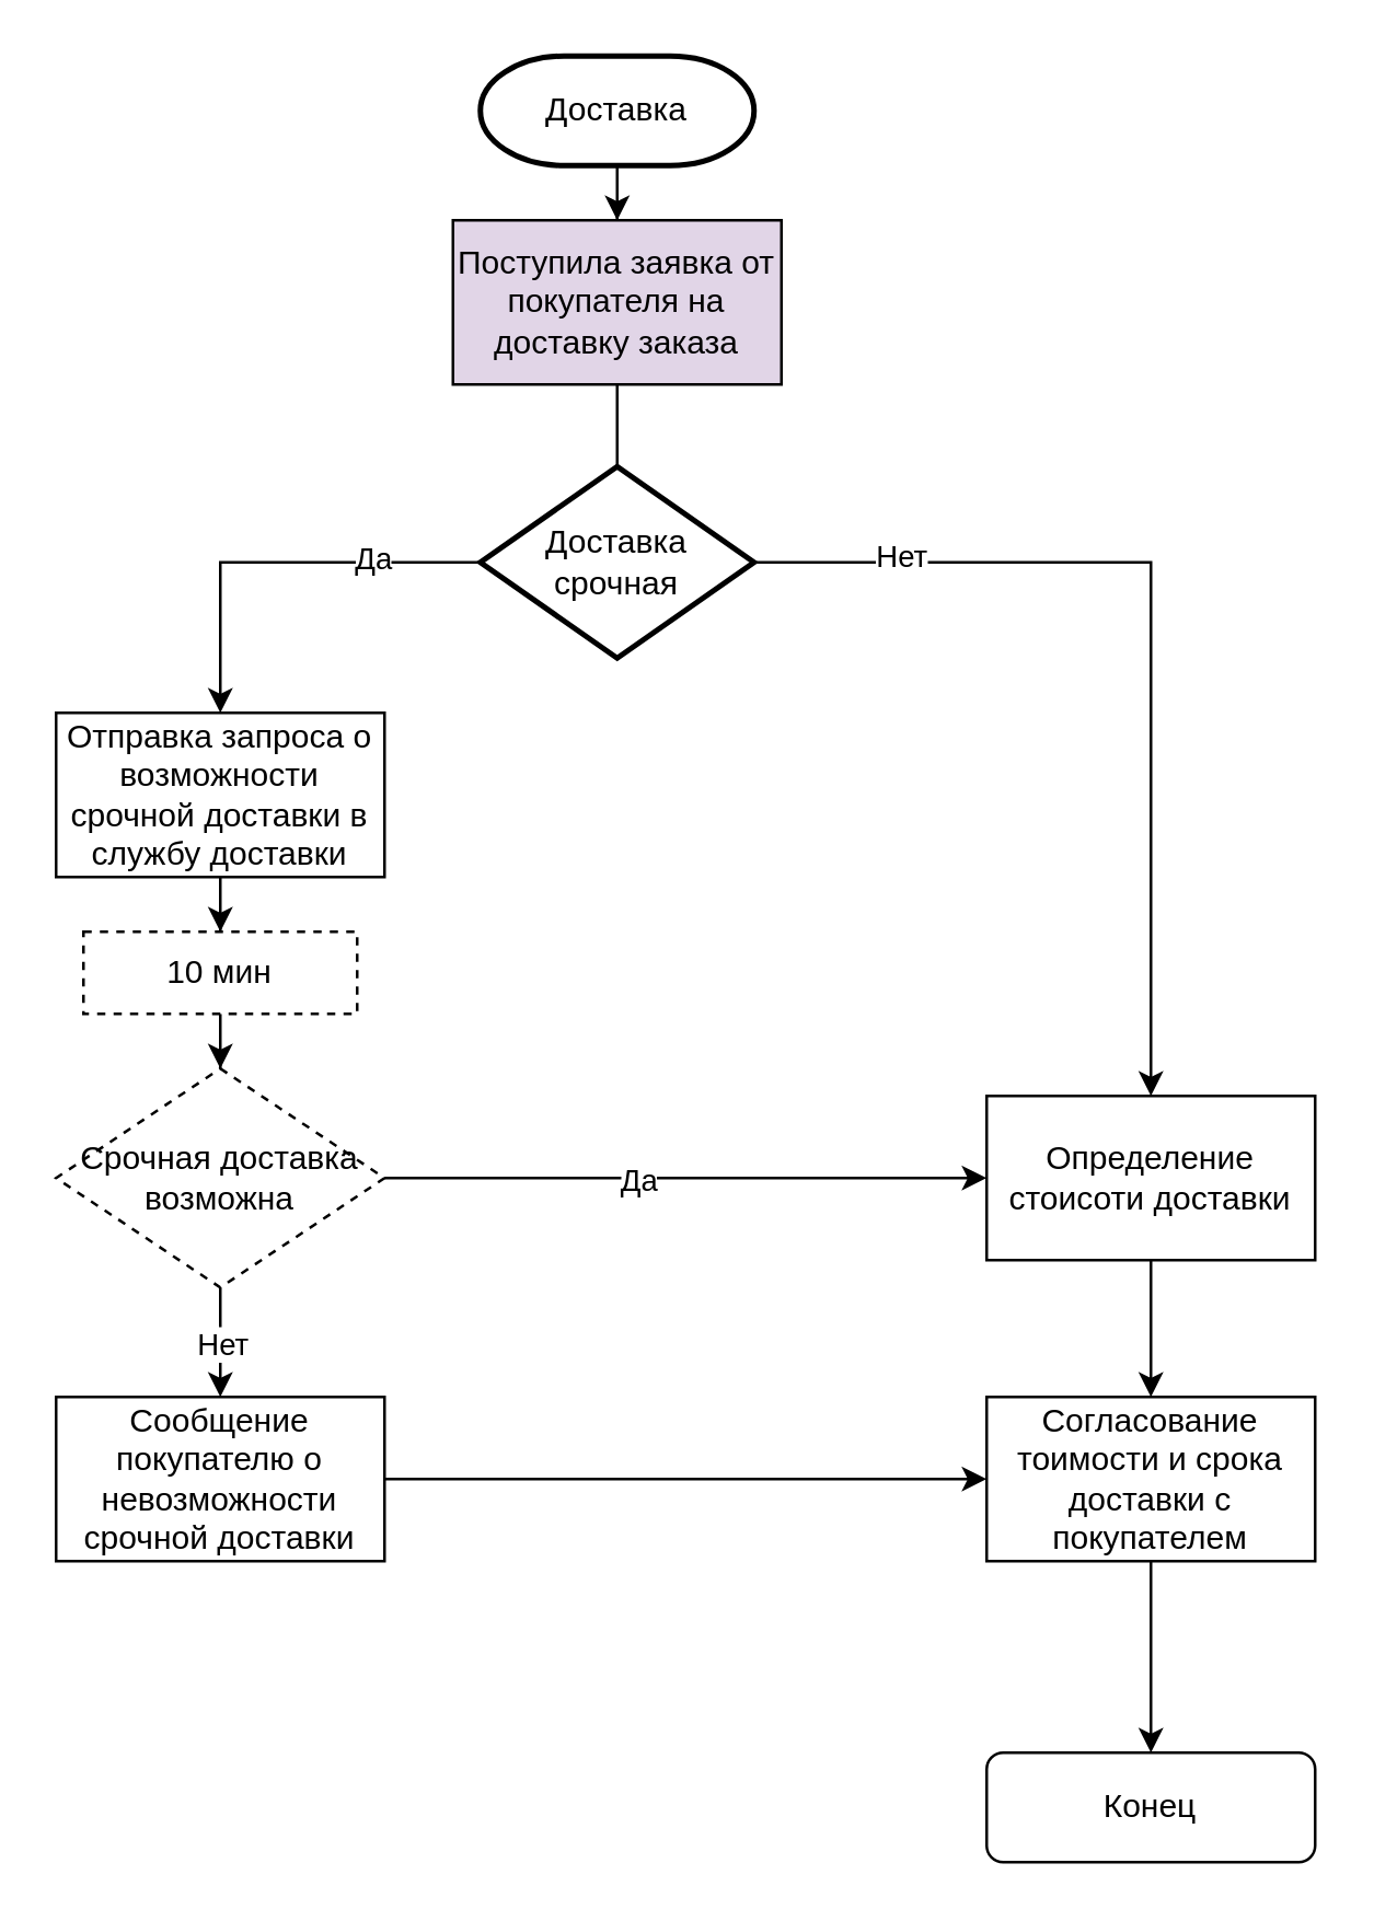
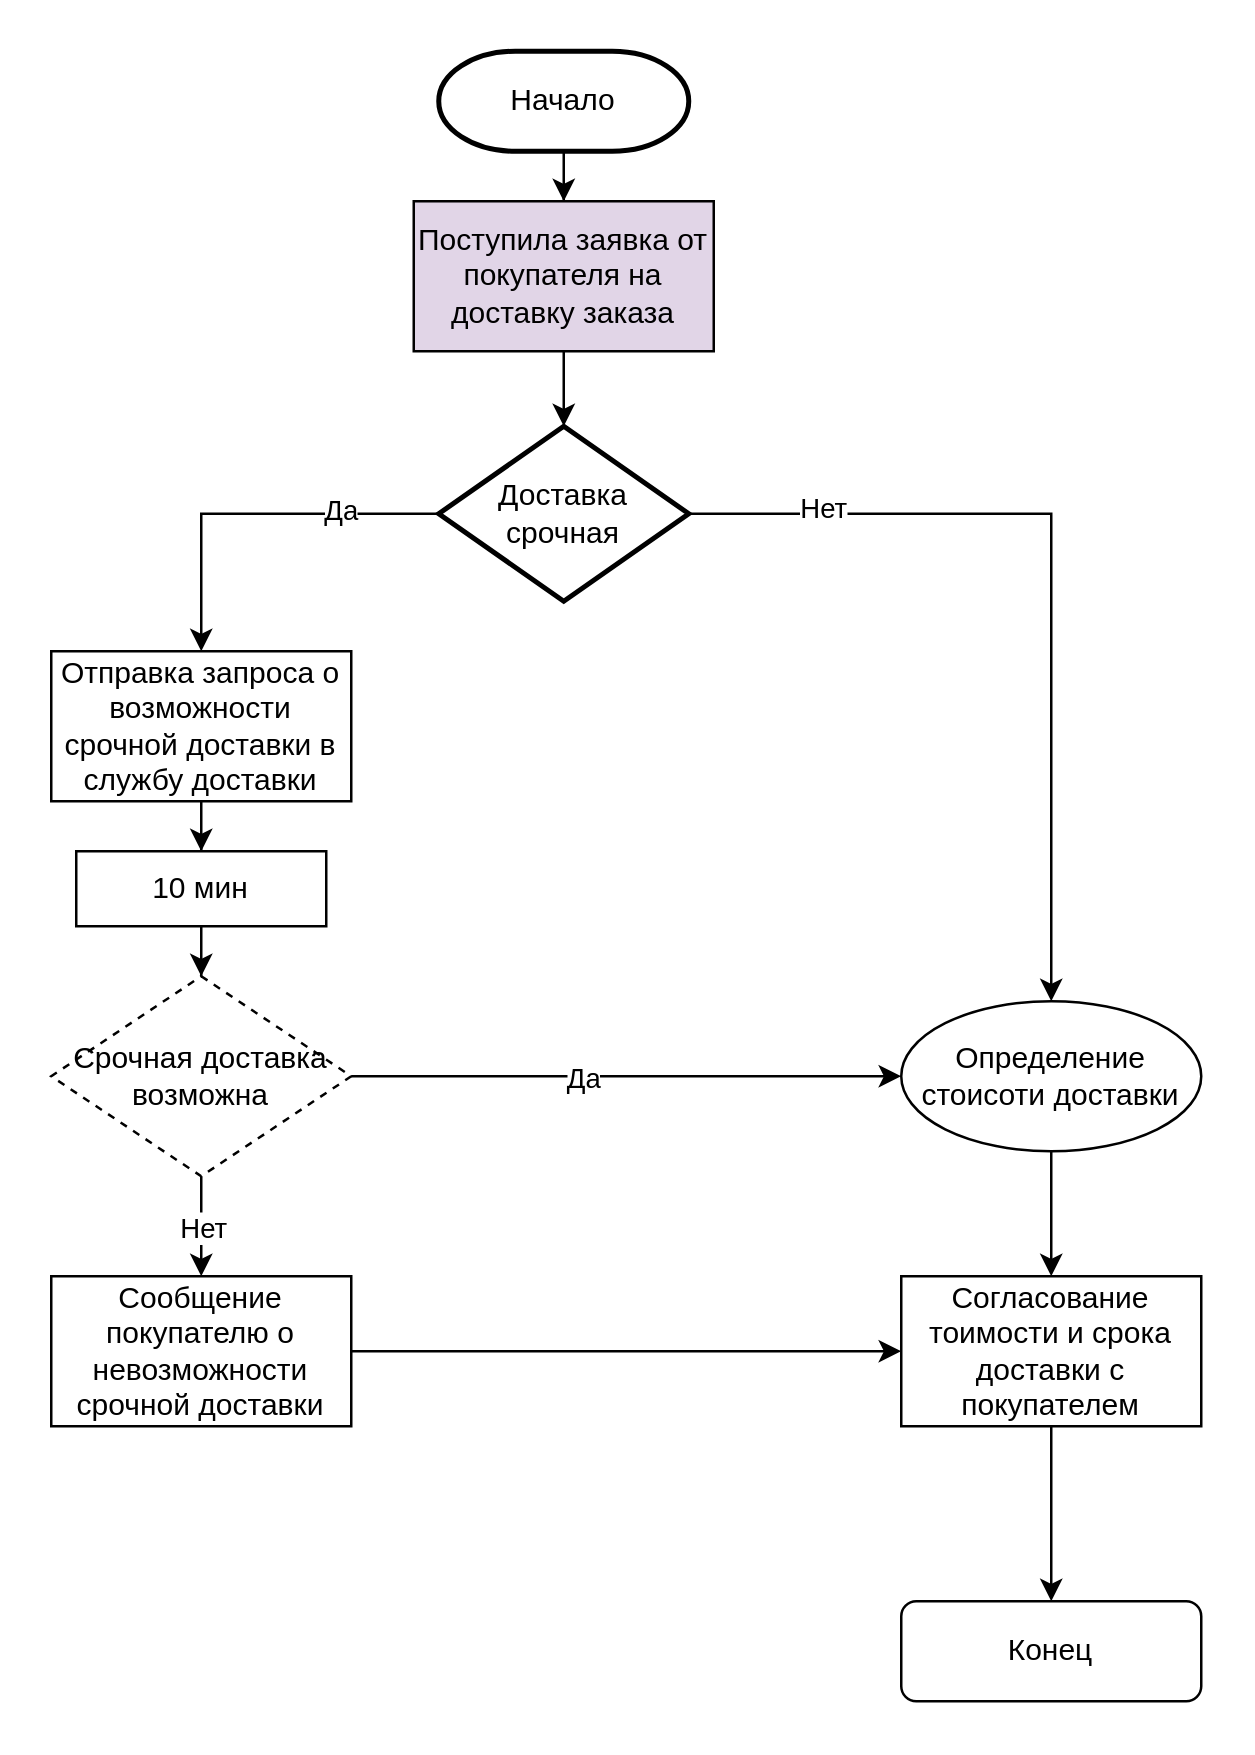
  <mxCell id="0" />
  <mxCell id="1" parent="0" />
  <mxCell id="2" style="edgeStyle=orthogonalEdgeStyle;rounded=0;orthogonalLoop=1;jettySize=auto;html=1;entryX=0.5;entryY=0;entryDx=0;entryDy=0;" edge="1" parent="1" source="3" target="4"><mxGeometry relative="1" as="geometry" /></mxCell>
- <mxCell id="3" value="Доставка" style="strokeWidth=2;html=1;shape=mxgraph.flowchart.terminator;whiteSpace=wrap;" vertex="1" parent="1"><mxGeometry x="175" y="20" width="100" height="40" as="geometry" /></mxCell>
+ <mxCell id="3" value="Начало" style="strokeWidth=2;html=1;shape=mxgraph.flowchart.terminator;whiteSpace=wrap;" vertex="1" parent="1"><mxGeometry x="175" y="20" width="100" height="40" as="geometry" /></mxCell>
  <mxCell id="4" value="Поступила заявка от покупателя на доставку заказа" style="rounded=0;whiteSpace=wrap;html=1;fillColor=#e1d5e7;" vertex="1" parent="1"><mxGeometry x="165" y="80" width="120" height="60" as="geometry" /></mxCell>
  <mxCell id="5" style="edgeStyle=orthogonalEdgeStyle;rounded=0;orthogonalLoop=1;jettySize=auto;html=1;" edge="1" parent="1" source="9" target="16"><mxGeometry relative="1" as="geometry" /></mxCell>
  <mxCell id="6" value="Да&lt;br&gt;" style="edgeLabel;html=1;align=center;verticalAlign=middle;resizable=0;points=[];" vertex="1" connectable="0" parent="5"><mxGeometry x="-0.467" y="-2" relative="1" as="geometry"><mxPoint as="offset" /></mxGeometry></mxCell>
  <mxCell id="7" style="edgeStyle=orthogonalEdgeStyle;rounded=0;orthogonalLoop=1;jettySize=auto;html=1;" edge="1" parent="1" source="9" target="12"><mxGeometry relative="1" as="geometry" /></mxCell>
  <mxCell id="8" value="Нет&lt;br&gt;" style="edgeLabel;html=1;align=center;verticalAlign=middle;resizable=0;points=[];" vertex="1" connectable="0" parent="7"><mxGeometry x="-0.688" y="3" relative="1" as="geometry"><mxPoint as="offset" /></mxGeometry></mxCell>
  <mxCell id="9" value="Доставка срочная" style="strokeWidth=2;html=1;shape=mxgraph.flowchart.decision;whiteSpace=wrap;" vertex="1" parent="1"><mxGeometry x="175" y="170" width="100" height="70" as="geometry" /></mxCell>
- <mxCell id="10" style="edgeStyle=orthogonalEdgeStyle;rounded=0;orthogonalLoop=1;jettySize=auto;html=1;entryX=0.5;entryY=0;entryDx=0;entryDy=0;entryPerimeter=0;endArrow=none;" edge="1" parent="1" source="4" target="9"><mxGeometry relative="1" as="geometry" /></mxCell>
+ <mxCell id="10" style="edgeStyle=orthogonalEdgeStyle;rounded=0;orthogonalLoop=1;jettySize=auto;html=1;entryX=0.5;entryY=0;entryDx=0;entryDy=0;entryPerimeter=0;" edge="1" parent="1" source="4" target="9"><mxGeometry relative="1" as="geometry" /></mxCell>
  <mxCell id="11" style="edgeStyle=orthogonalEdgeStyle;rounded=0;orthogonalLoop=1;jettySize=auto;html=1;entryX=0.5;entryY=0;entryDx=0;entryDy=0;" edge="1" parent="1" source="12" target="14"><mxGeometry relative="1" as="geometry" /></mxCell>
- <mxCell id="12" value="Определение стоисоти доставки" style="rounded=0;whiteSpace=wrap;html=1;" vertex="1" parent="1"><mxGeometry x="360" y="400" width="120" height="60" as="geometry" /></mxCell>
+ <mxCell id="12" value="Определение стоисоти доставки" style="ellipse;whiteSpace=wrap;html=1;" vertex="1" parent="1"><mxGeometry x="360" y="400" width="120" height="60" as="geometry" /></mxCell>
  <mxCell id="13" style="edgeStyle=orthogonalEdgeStyle;rounded=0;orthogonalLoop=1;jettySize=auto;html=1;entryX=0.5;entryY=0;entryDx=0;entryDy=0;" edge="1" parent="1" source="14" target="26"><mxGeometry relative="1" as="geometry" /></mxCell>
  <mxCell id="14" value="Согласование тоимости и срока доставки с покупателем" style="rounded=0;whiteSpace=wrap;html=1;" vertex="1" parent="1"><mxGeometry x="360" y="510" width="120" height="60" as="geometry" /></mxCell>
  <mxCell id="15" style="edgeStyle=orthogonalEdgeStyle;rounded=0;orthogonalLoop=1;jettySize=auto;html=1;entryX=0.5;entryY=0;entryDx=0;entryDy=0;" edge="1" parent="1" source="16" target="18"><mxGeometry relative="1" as="geometry" /></mxCell>
  <mxCell id="16" value="Отправка запроса о возможности срочной доставки в службу доставки" style="rounded=0;whiteSpace=wrap;html=1;" vertex="1" parent="1"><mxGeometry x="20" y="260" width="120" height="60" as="geometry" /></mxCell>
  <mxCell id="17" style="edgeStyle=orthogonalEdgeStyle;rounded=0;orthogonalLoop=1;jettySize=auto;html=1;entryX=0.5;entryY=0;entryDx=0;entryDy=0;" edge="1" parent="1" source="18" target="23"><mxGeometry relative="1" as="geometry" /></mxCell>
- <mxCell id="18" value="10 мин" style="rounded=0;whiteSpace=wrap;html=1;dashed=1;" vertex="1" parent="1"><mxGeometry x="30" y="340" width="100" height="30" as="geometry" /></mxCell>
+ <mxCell id="18" value="10 мин" style="rounded=0;whiteSpace=wrap;html=1;" vertex="1" parent="1"><mxGeometry x="30" y="340" width="100" height="30" as="geometry" /></mxCell>
  <mxCell id="19" style="edgeStyle=orthogonalEdgeStyle;rounded=0;orthogonalLoop=1;jettySize=auto;html=1;entryX=0;entryY=0.5;entryDx=0;entryDy=0;" edge="1" parent="1" source="23" target="12"><mxGeometry relative="1" as="geometry" /></mxCell>
  <mxCell id="20" value="Да&lt;br&gt;" style="edgeLabel;html=1;align=center;verticalAlign=middle;resizable=0;points=[];" vertex="1" connectable="0" parent="19"><mxGeometry x="-0.164" relative="1" as="geometry"><mxPoint as="offset" /></mxGeometry></mxCell>
  <mxCell id="21" style="edgeStyle=orthogonalEdgeStyle;rounded=0;orthogonalLoop=1;jettySize=auto;html=1;exitX=0.5;exitY=1;exitDx=0;exitDy=0;entryX=0.5;entryY=0;entryDx=0;entryDy=0;" edge="1" parent="1" source="23" target="25"><mxGeometry relative="1" as="geometry" /></mxCell>
  <mxCell id="22" value="Нет" style="edgeLabel;html=1;align=center;verticalAlign=middle;resizable=0;points=[];" vertex="1" connectable="0" parent="21"><mxGeometry relative="1" as="geometry"><mxPoint as="offset" /></mxGeometry></mxCell>
  <mxCell id="23" value="Срочная доставка возможна" style="rhombus;whiteSpace=wrap;html=1;dashed=1;" vertex="1" parent="1"><mxGeometry x="20" y="390" width="120" height="80" as="geometry" /></mxCell>
  <mxCell id="24" style="edgeStyle=orthogonalEdgeStyle;rounded=0;orthogonalLoop=1;jettySize=auto;html=1;" edge="1" parent="1" source="25" target="14"><mxGeometry relative="1" as="geometry" /></mxCell>
  <mxCell id="25" value="Сообщение покупателю о невозможности срочной доставки" style="rounded=0;whiteSpace=wrap;html=1;" vertex="1" parent="1"><mxGeometry x="20" y="510" width="120" height="60" as="geometry" /></mxCell>
  <mxCell id="26" value="Конец" style="rounded=1;whiteSpace=wrap;html=1;" vertex="1" parent="1"><mxGeometry x="360" y="640" width="120" height="40" as="geometry" /></mxCell>
